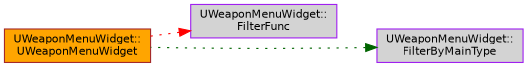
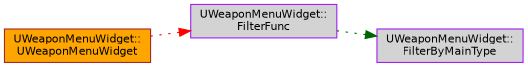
  digraph {
    rankdir=RL
    node [color=purple fillcolor=lightgrey fontname=Helvetica fontsize=10 shape=box style=filled]
    edge [dir=back fontname=Helvetica fontsize=10 labelfontname=Helvetica labelfontsize=10 style=dotted]
    n1 [fontcolor=black height=0.2 label="UWeaponMenuWidget::\lFilterByMainType" width=0.4]
    n2 [height=0.2 label="UWeaponMenuWidget::\lFilterFunc" width=0.4]
    n3 [color=brown fillcolor=orange height=0.2 label="UWeaponMenuWidget::\lUWeaponMenuWidget" width=0.4]
-   n1 -> n3 [color=darkgreen]
+   n1 -> n2 [color=darkgreen]
    n2 -> n3 [color=red]
  }
